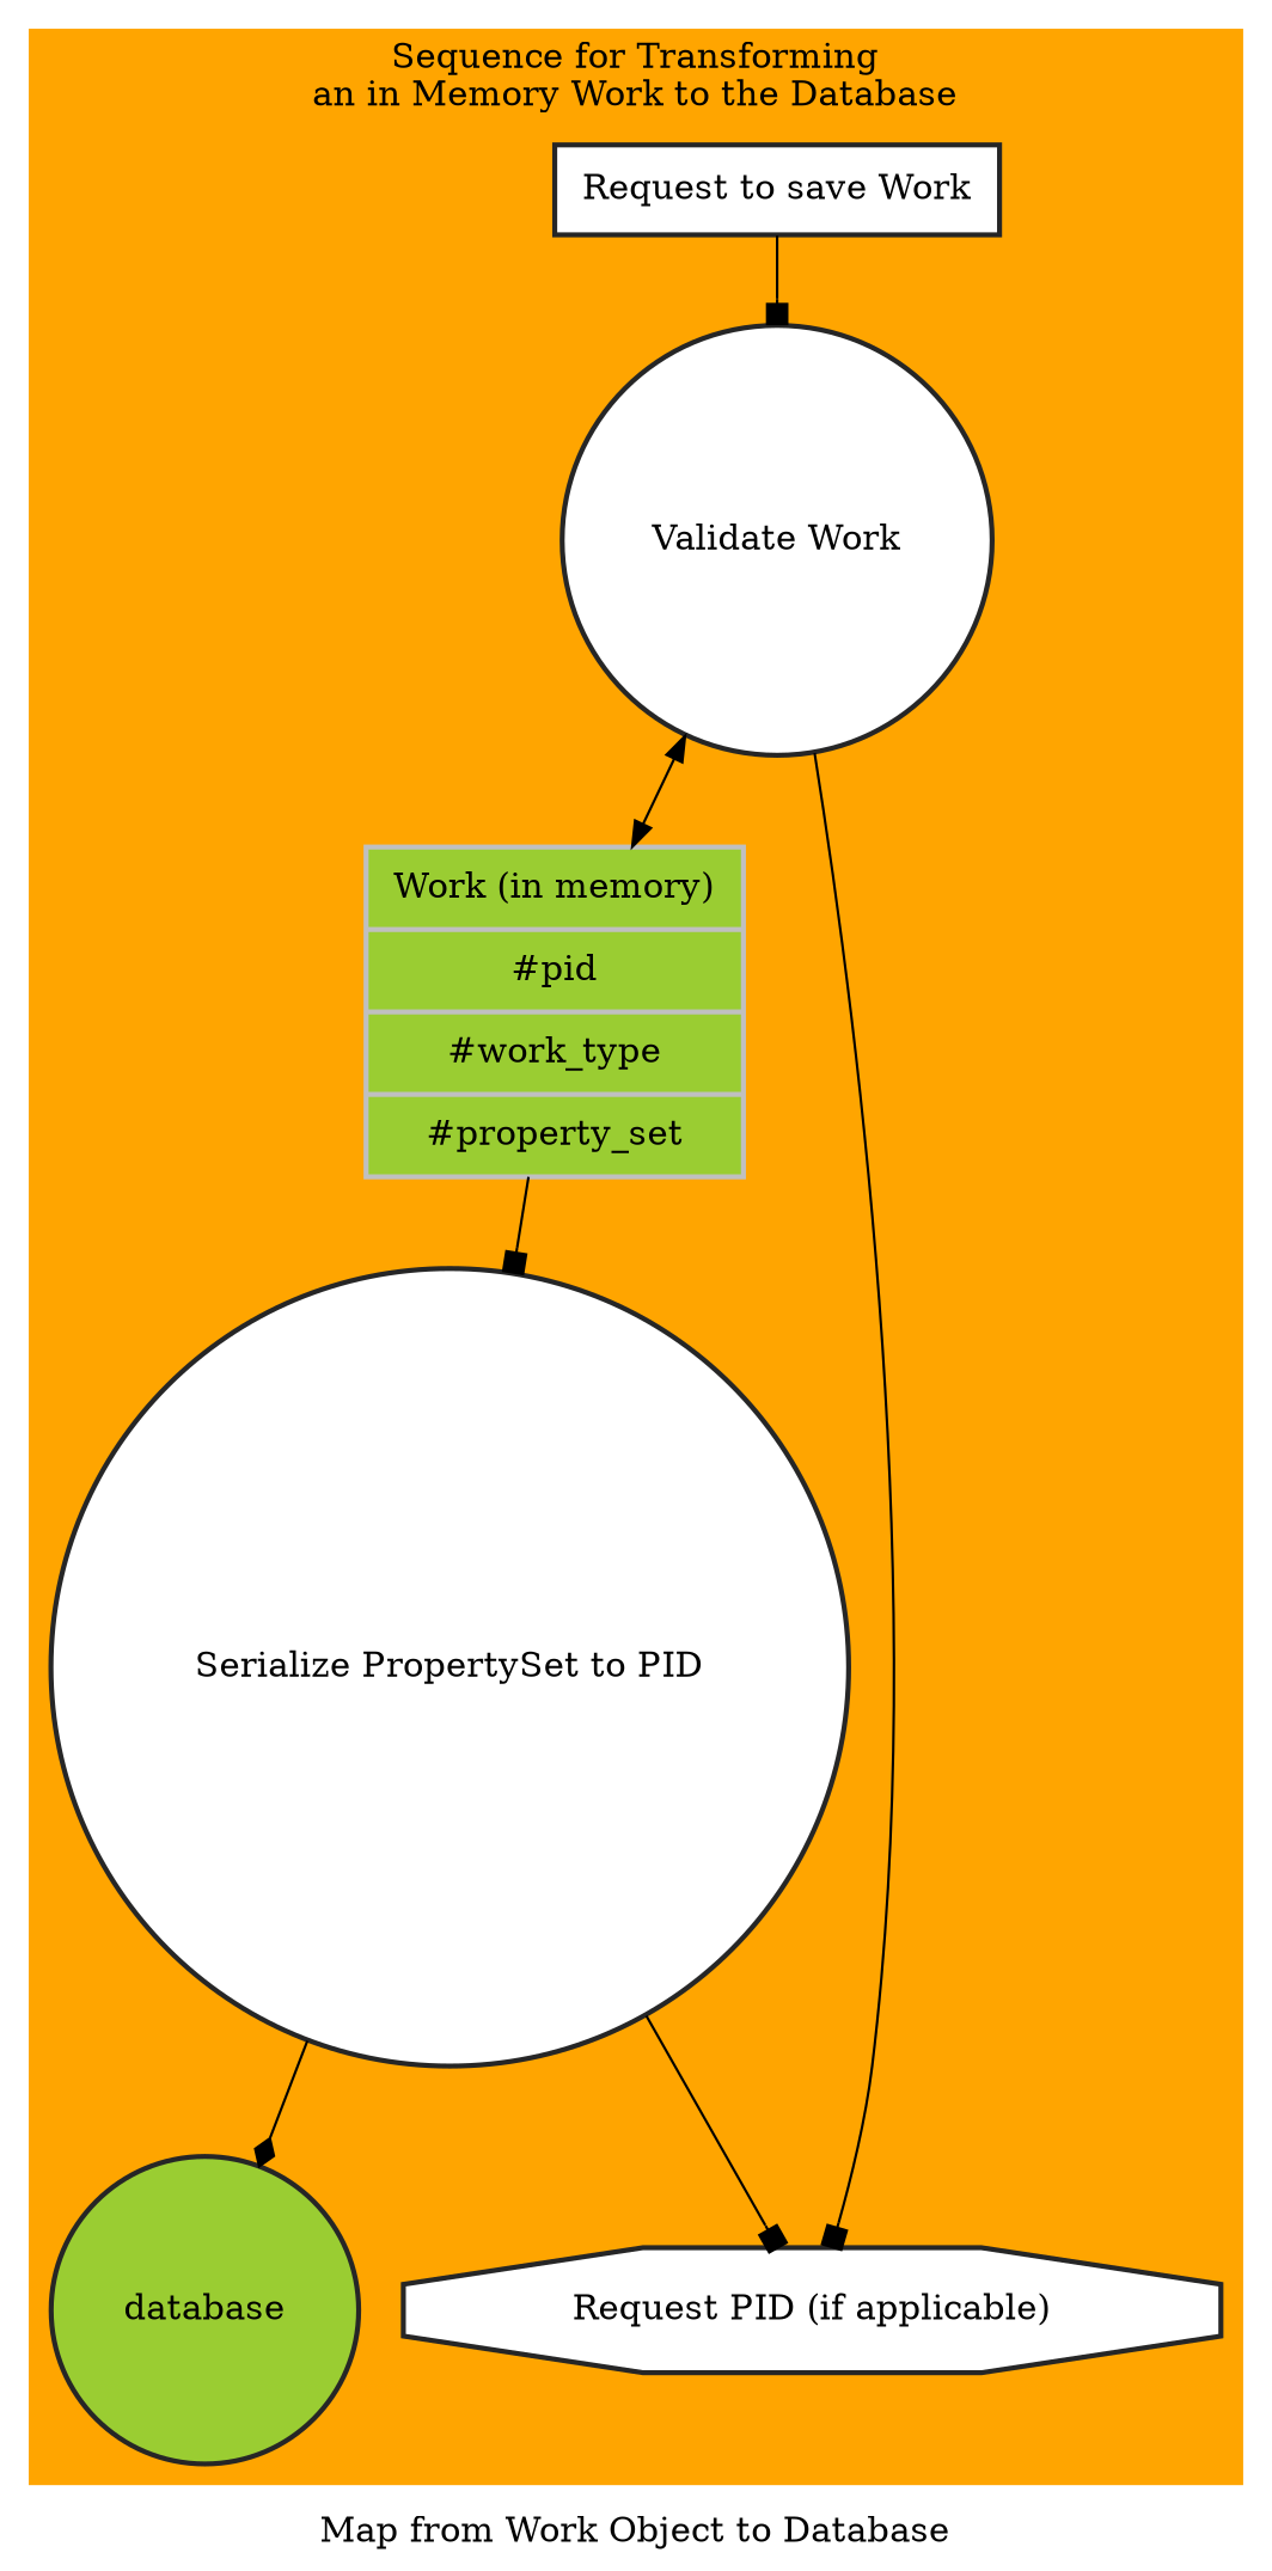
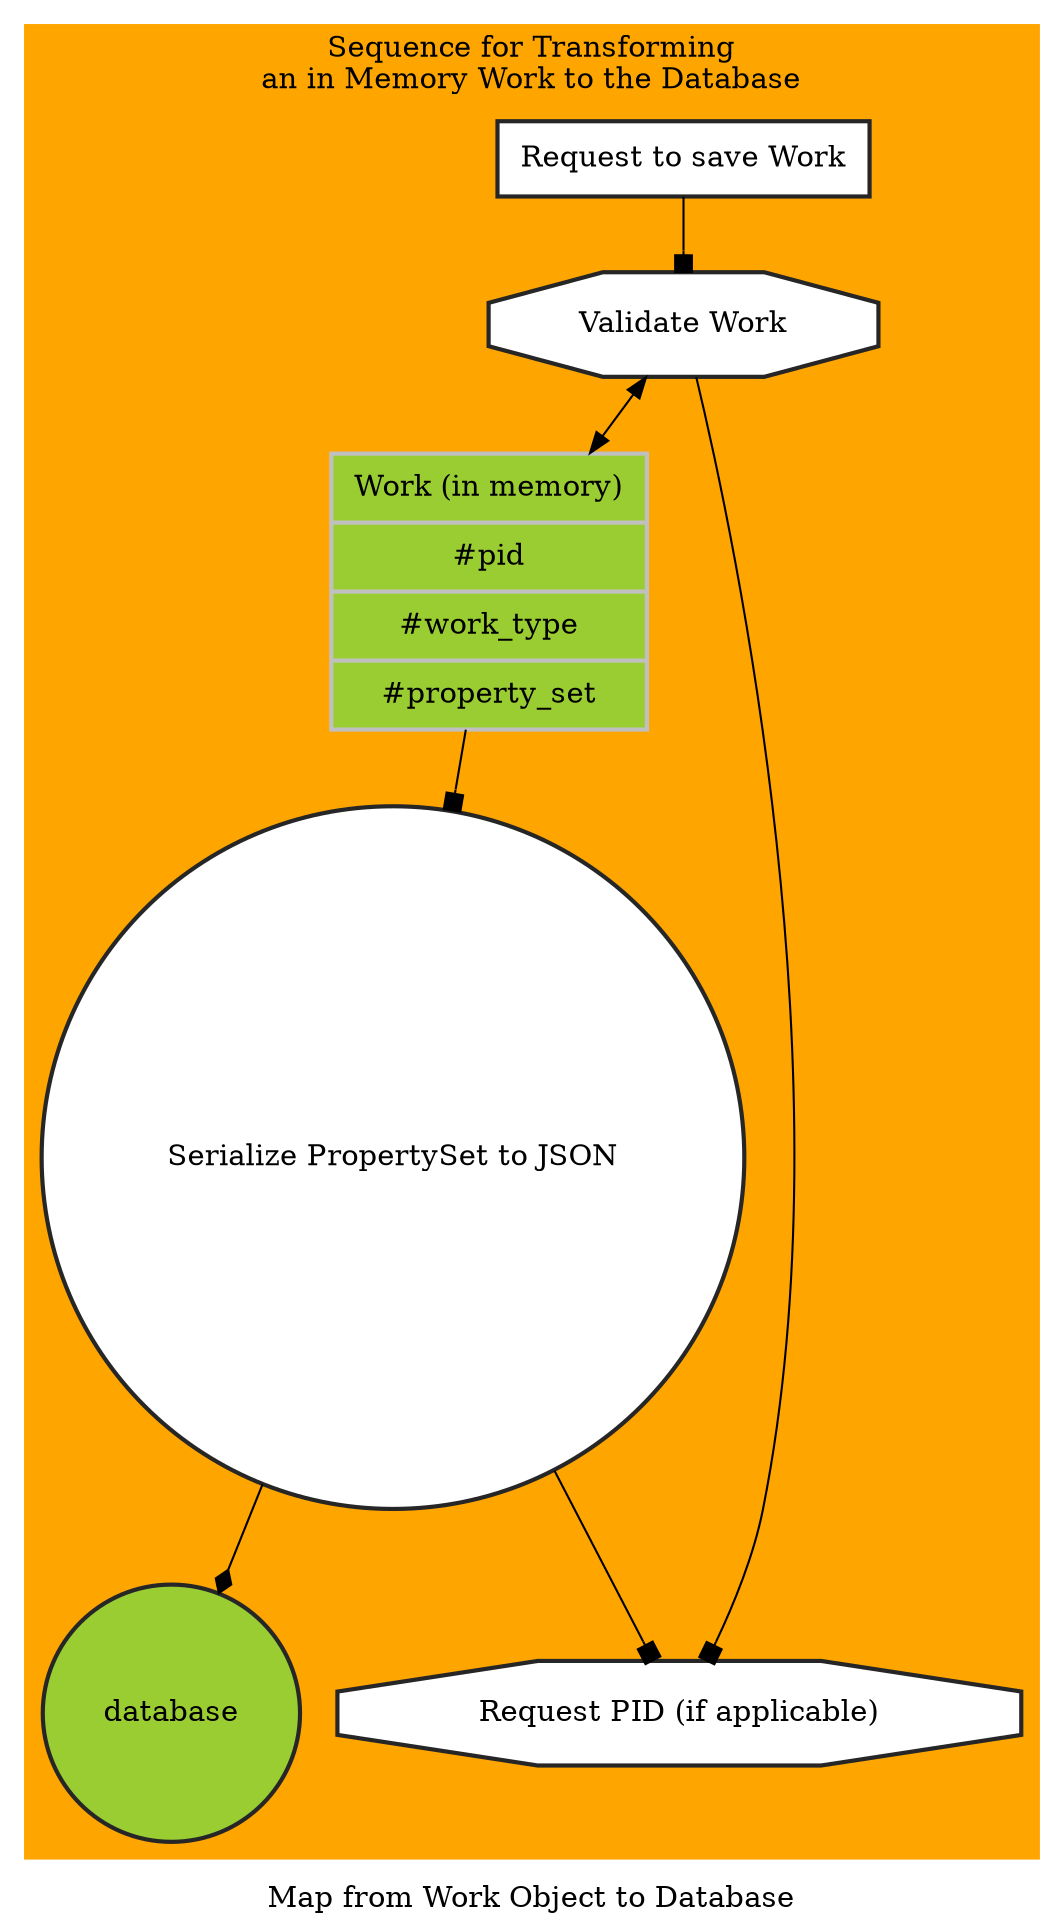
  digraph {
    compound=true
    label="Map from Work Object to Database"
    node [color=grey15 fillcolor=white margin="0.15, 0.125" penwidth=2 shape=circle style=filled]
    edge [arrowhead=box]
    n1 [fillcolor=olivedrab3 label=database]
    n2 [color=grey fillcolor=olivedrab3 label="{ <f0> Work (in memory) | <f1> #pid | <f2> #work_type | <f3> #property_set }" shape=record]
-   n3 [label="Serialize PropertySet to PID"]
+   n3 [label="Serialize PropertySet to JSON"]
    n4 [label="Request to save Work" shape=box]
-   n5 [label="Validate Work"]
+   n5 [label="Validate Work" shape=octagon]
    n6 [label="Request PID (if applicable)" shape=octagon]
    subgraph sub_1 {
      label=Records
      n1
      n2
    }
    subgraph cluster_2 {
      color=orange
      label="Sequence for Transforming\nan in Memory Work to the Database"
      style=filled
      n1
      n2
      n3
      n4
      n5
      n6
    }
    n2 -> n3
    n3 -> n1 [arrowhead=diamond]
    n3 -> n6
    n4 -> n5
    n5 -> n2 [dir=both arrowhead=""]
    n5 -> n6
  }
